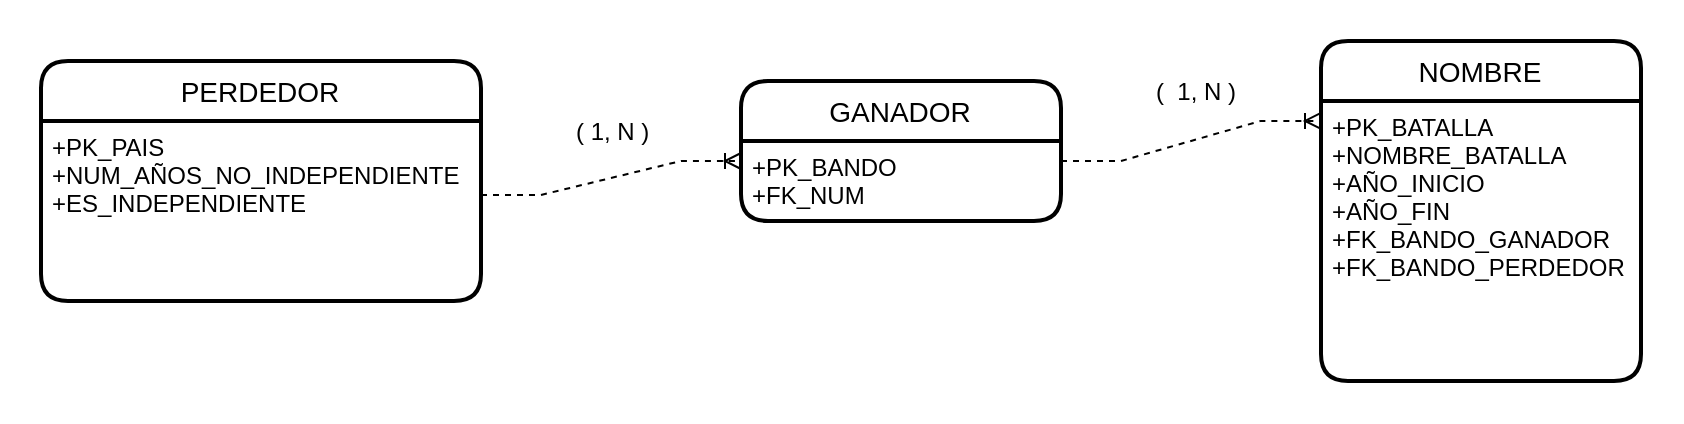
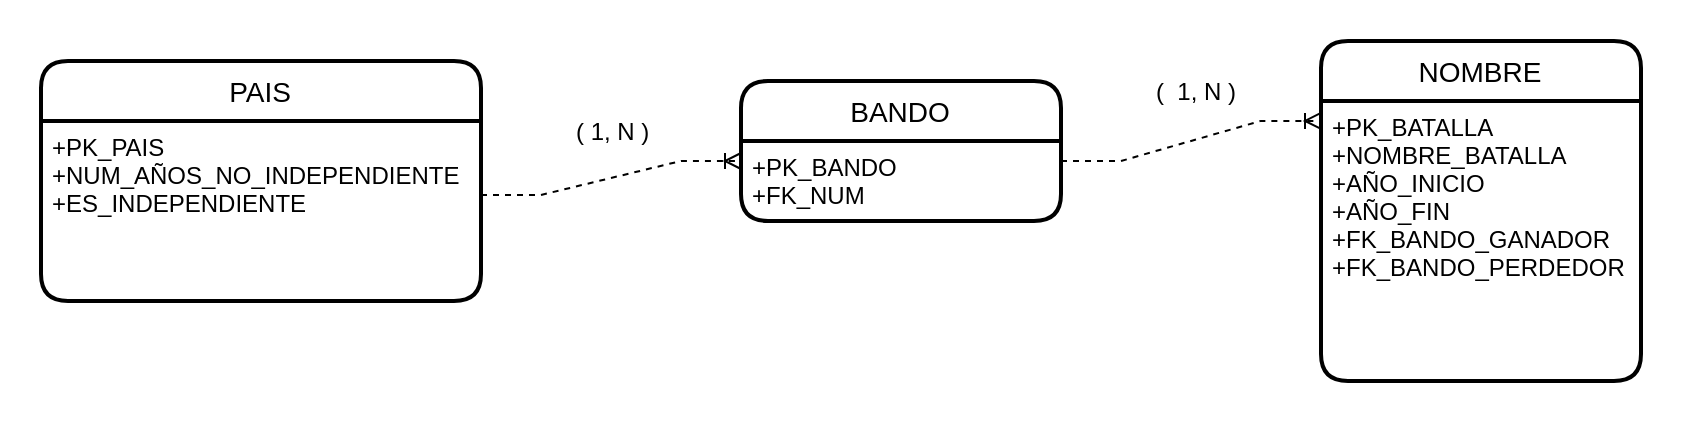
  <mxCell id="0" />
  <mxCell id="1" parent="0" />
- <mxCell id="2" value="PERDEDOR" style="swimlane;childLayout=stackLayout;horizontal=1;startSize=30;horizontalStack=0;rounded=1;fontSize=14;fontStyle=0;strokeWidth=2;resizeParent=0;resizeLast=1;shadow=0;dashed=0;align=center;" vertex="1" parent="1"><mxGeometry x="20" y="30" width="220" height="120" as="geometry" /></mxCell>
+ <mxCell id="2" value="PAIS" style="swimlane;childLayout=stackLayout;horizontal=1;startSize=30;horizontalStack=0;rounded=1;fontSize=14;fontStyle=0;strokeWidth=2;resizeParent=0;resizeLast=1;shadow=0;dashed=0;align=center;" vertex="1" parent="1"><mxGeometry x="20" y="30" width="220" height="120" as="geometry" /></mxCell>
  <mxCell id="3" value="+PK_PAIS&#10;+NUM_AÑOS_NO_INDEPENDIENTE&#10;+ES_INDEPENDIENTE" style="align=left;strokeColor=none;fillColor=none;spacingLeft=4;fontSize=12;verticalAlign=top;resizable=0;rotatable=0;part=1;" vertex="1" parent="2"><mxGeometry y="30" width="220" height="90" as="geometry" /></mxCell>
- <mxCell id="4" value="GANADOR" style="swimlane;childLayout=stackLayout;horizontal=1;startSize=30;horizontalStack=0;rounded=1;fontSize=14;fontStyle=0;strokeWidth=2;resizeParent=0;resizeLast=1;shadow=0;dashed=0;align=center;" vertex="1" parent="1"><mxGeometry x="370" y="40" width="160" height="70" as="geometry" /></mxCell>
+ <mxCell id="4" value="BANDO" style="swimlane;childLayout=stackLayout;horizontal=1;startSize=30;horizontalStack=0;rounded=1;fontSize=14;fontStyle=0;strokeWidth=2;resizeParent=0;resizeLast=1;shadow=0;dashed=0;align=center;" vertex="1" parent="1"><mxGeometry x="370" y="40" width="160" height="70" as="geometry" /></mxCell>
  <mxCell id="5" value="+PK_BANDO&#10;+FK_NUM" style="align=left;strokeColor=none;fillColor=none;spacingLeft=4;fontSize=12;verticalAlign=top;resizable=0;rotatable=0;part=1;" vertex="1" parent="4"><mxGeometry y="30" width="160" height="40" as="geometry" /></mxCell>
  <mxCell id="6" value="NOMBRE" style="swimlane;childLayout=stackLayout;horizontal=1;startSize=30;horizontalStack=0;rounded=1;fontSize=14;fontStyle=0;strokeWidth=2;resizeParent=0;resizeLast=1;shadow=0;dashed=0;align=center;" vertex="1" parent="1"><mxGeometry x="660" y="20" width="160" height="170" as="geometry" /></mxCell>
  <mxCell id="7" value="+PK_BATALLA&#10;+NOMBRE_BATALLA&#10;+AÑO_INICIO&#10;+AÑO_FIN&#10;+FK_BANDO_GANADOR&#10;+FK_BANDO_PERDEDOR" style="align=left;strokeColor=none;fillColor=none;spacingLeft=4;fontSize=12;verticalAlign=top;resizable=0;rotatable=0;part=1;" vertex="1" parent="6"><mxGeometry y="30" width="160" height="140" as="geometry" /></mxCell>
  <mxCell id="8" value="" style="shape=table;startSize=0;container=1;collapsible=1;childLayout=tableLayout;fixedRows=1;rowLines=0;fontStyle=0;align=center;resizeLast=1;strokeColor=none;fillColor=none;collapsible=0;" vertex="1" parent="1"><mxGeometry x="250" y="50" width="180" height="30" as="geometry" /></mxCell>
  <mxCell id="9" value="" style="shape=tableRow;horizontal=0;startSize=0;swimlaneHead=0;swimlaneBody=0;fillColor=none;collapsible=0;dropTarget=0;points=[[0,0.5],[1,0.5]];portConstraint=eastwest;top=0;left=0;right=0;bottom=0;" vertex="1" parent="8"><mxGeometry width="180" height="30" as="geometry" /></mxCell>
  <mxCell id="10" value="" style="shape=partialRectangle;connectable=0;fillColor=none;top=0;left=0;bottom=0;right=0;editable=1;overflow=hidden;" vertex="1" parent="9"><mxGeometry width="30" height="30" as="geometry"><mxRectangle width="30" height="30" as="alternateBounds" /></mxGeometry></mxCell>
  <mxCell id="11" value="( 1, N )" style="shape=partialRectangle;connectable=0;fillColor=none;top=0;left=0;bottom=0;right=0;align=left;spacingLeft=6;overflow=hidden;" vertex="1" parent="9"><mxGeometry x="30" width="150" height="30" as="geometry"><mxRectangle width="150" height="30" as="alternateBounds" /></mxGeometry></mxCell>
  <mxCell id="12" value="" style="shape=table;startSize=0;container=1;collapsible=1;childLayout=tableLayout;fixedRows=1;rowLines=0;fontStyle=0;align=center;resizeLast=1;strokeColor=none;fillColor=none;collapsible=0;" vertex="1" parent="1"><mxGeometry x="540" y="30" width="180" height="30" as="geometry" /></mxCell>
  <mxCell id="13" value="" style="shape=tableRow;horizontal=0;startSize=0;swimlaneHead=0;swimlaneBody=0;fillColor=none;collapsible=0;dropTarget=0;points=[[0,0.5],[1,0.5]];portConstraint=eastwest;top=0;left=0;right=0;bottom=0;" vertex="1" parent="12"><mxGeometry width="180" height="30" as="geometry" /></mxCell>
  <mxCell id="14" value="" style="shape=partialRectangle;connectable=0;fillColor=none;top=0;left=0;bottom=0;right=0;editable=1;overflow=hidden;" vertex="1" parent="13"><mxGeometry width="30" height="30" as="geometry"><mxRectangle width="30" height="30" as="alternateBounds" /></mxGeometry></mxCell>
  <mxCell id="15" value="(  1, N )" style="shape=partialRectangle;connectable=0;fillColor=none;top=0;left=0;bottom=0;right=0;align=left;spacingLeft=6;overflow=hidden;" vertex="1" parent="13"><mxGeometry x="30" width="150" height="30" as="geometry"><mxRectangle width="150" height="30" as="alternateBounds" /></mxGeometry></mxCell>
  <mxCell id="16" value="" style="edgeStyle=entityRelationEdgeStyle;fontSize=12;html=1;endArrow=ERoneToMany;rounded=0;exitX=1;exitY=0.411;exitDx=0;exitDy=0;exitPerimeter=0;entryX=0;entryY=0.25;entryDx=0;entryDy=0;dashed=1;" edge="1" parent="1" source="3" target="5"><mxGeometry width="100" height="100" relative="1" as="geometry"><mxPoint x="270" y="220" as="sourcePoint" /><mxPoint x="370" y="120" as="targetPoint" /></mxGeometry></mxCell>
  <mxCell id="17" value="" style="edgeStyle=entityRelationEdgeStyle;fontSize=12;html=1;endArrow=ERoneToMany;rounded=0;exitX=1;exitY=0.25;exitDx=0;exitDy=0;entryX=0;entryY=0.071;entryDx=0;entryDy=0;entryPerimeter=0;dashed=1;" edge="1" parent="1" source="5" target="7"><mxGeometry width="100" height="100" relative="1" as="geometry"><mxPoint x="550" y="106.99" as="sourcePoint" /><mxPoint x="680" y="90" as="targetPoint" /></mxGeometry></mxCell>
